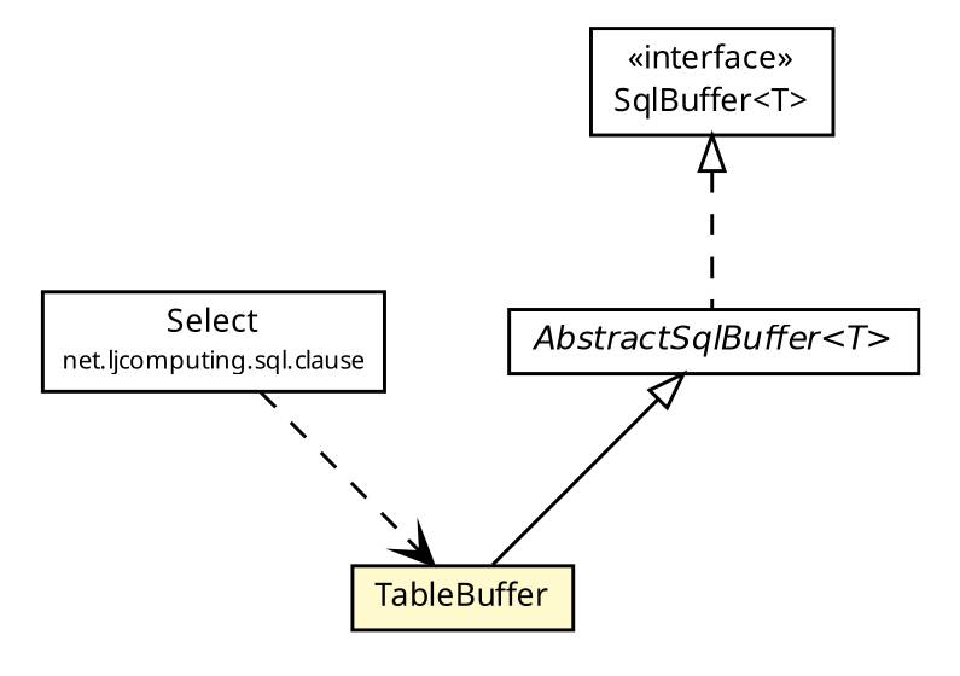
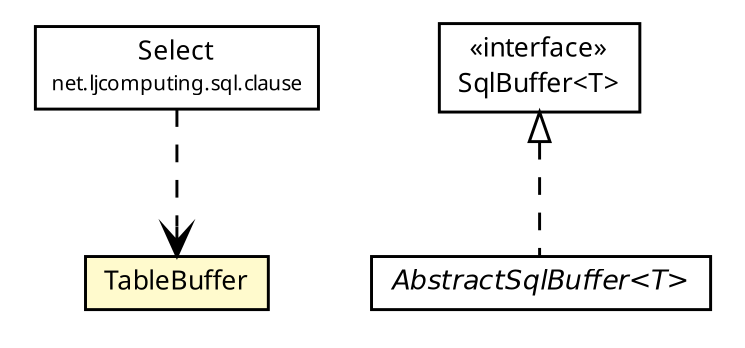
  digraph {
    fontname="Noto Sans"
    nodesep=0.25
    ranksep=0.5
    node [fontcolor=black fontname="Noto Sans" fontsize=9.0 shape=plaintext]
    edge [fontname="Noto Sans" fontsize=10 headport=p labelfontname=Helvetica labelfontsize=10 style=dashed tailport=p arrowtail=empty dir=back]
    n1 [label=<<table title="net.ljcomputing.sql.clause.Select" border="0" cellborder="1" cellspacing="0" cellpadding="2" port="p" href="../clause/Select.html"> 		<tr><td><table border="0" cellspacing="0" cellpadding="1"> <tr><td align="center" balign="center"> Select </td></tr> <tr><td align="center" balign="center"><font point-size="7.0"> net.ljcomputing.sql.clause </font></td></tr> 		</table></td></tr> 		</table>>]
    n2 [label=<<table title="net.ljcomputing.sql.buffer.TableBuffer" border="0" cellborder="1" cellspacing="0" cellpadding="2" port="p" bgcolor="lemonChiffon" href="./TableBuffer.html"> 		<tr><td><table border="0" cellspacing="0" cellpadding="1"> <tr><td align="center" balign="center"> TableBuffer </td></tr> 		</table></td></tr> 		</table>>]
    n3 [label=<<table title="net.ljcomputing.sql.buffer.SqlBuffer" border="0" cellborder="1" cellspacing="0" cellpadding="2" port="p" href="./SqlBuffer.html"> 		<tr><td><table border="0" cellspacing="0" cellpadding="1"> <tr><td align="center" balign="center"> &#171;interface&#187; </td></tr> <tr><td align="center" balign="center"> SqlBuffer&lt;T&gt; </td></tr> 		</table></td></tr> 		</table>>]
    n4 [label=<<table title="net.ljcomputing.sql.buffer.AbstractSqlBuffer" border="0" cellborder="1" cellspacing="0" cellpadding="2" port="p" href="./AbstractSqlBuffer.html"> 		<tr><td><table border="0" cellspacing="0" cellpadding="1"> <tr><td align="center" balign="center"><font face="Helvetica-Oblique"> AbstractSqlBuffer&lt;T&gt; </font></td></tr> 		</table></td></tr> 		</table>>]
    n1 -> n2 [arrowhead=open color=black fontcolor=black fontsize=10.0 arrowtail="" dir=""]
    n3 -> n4
-   n4 -> n2 [style=""]
  }
